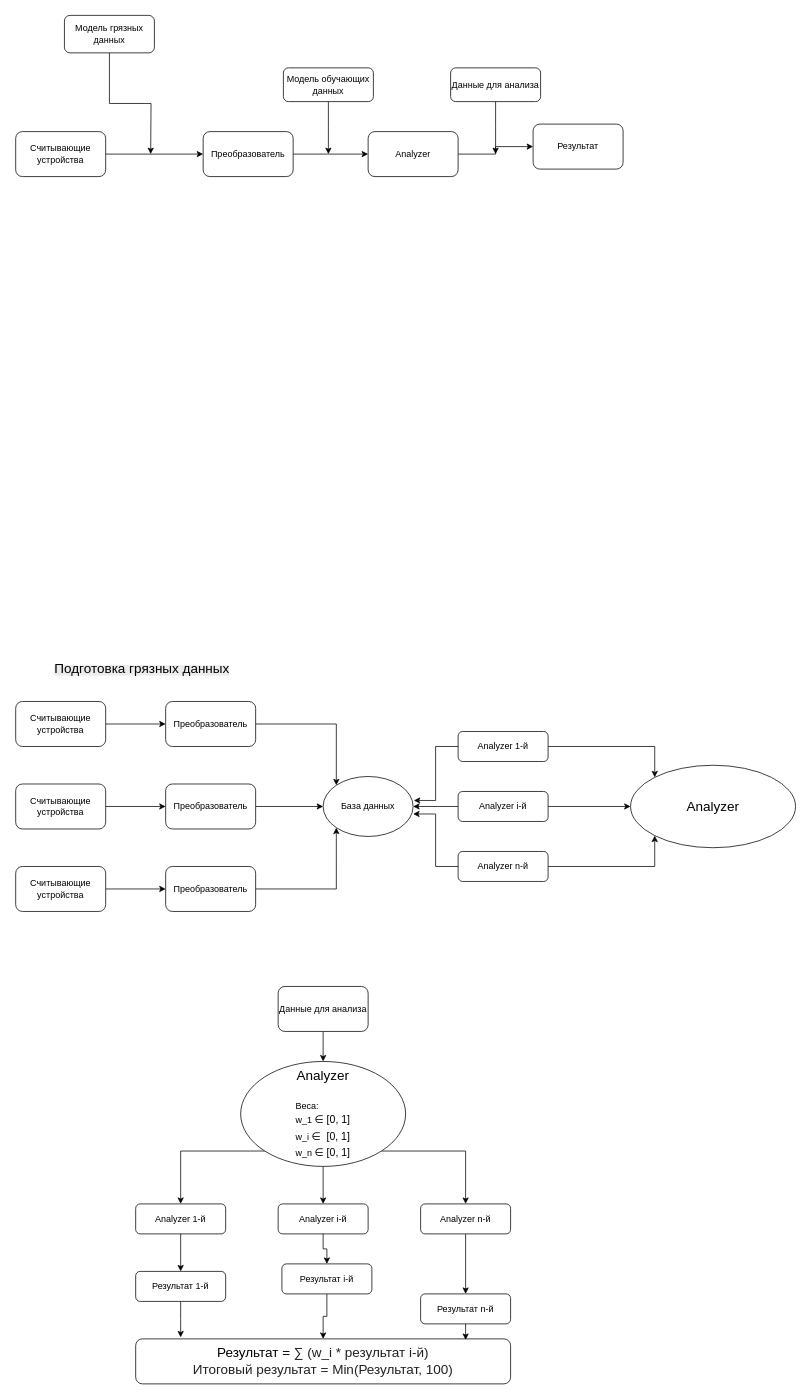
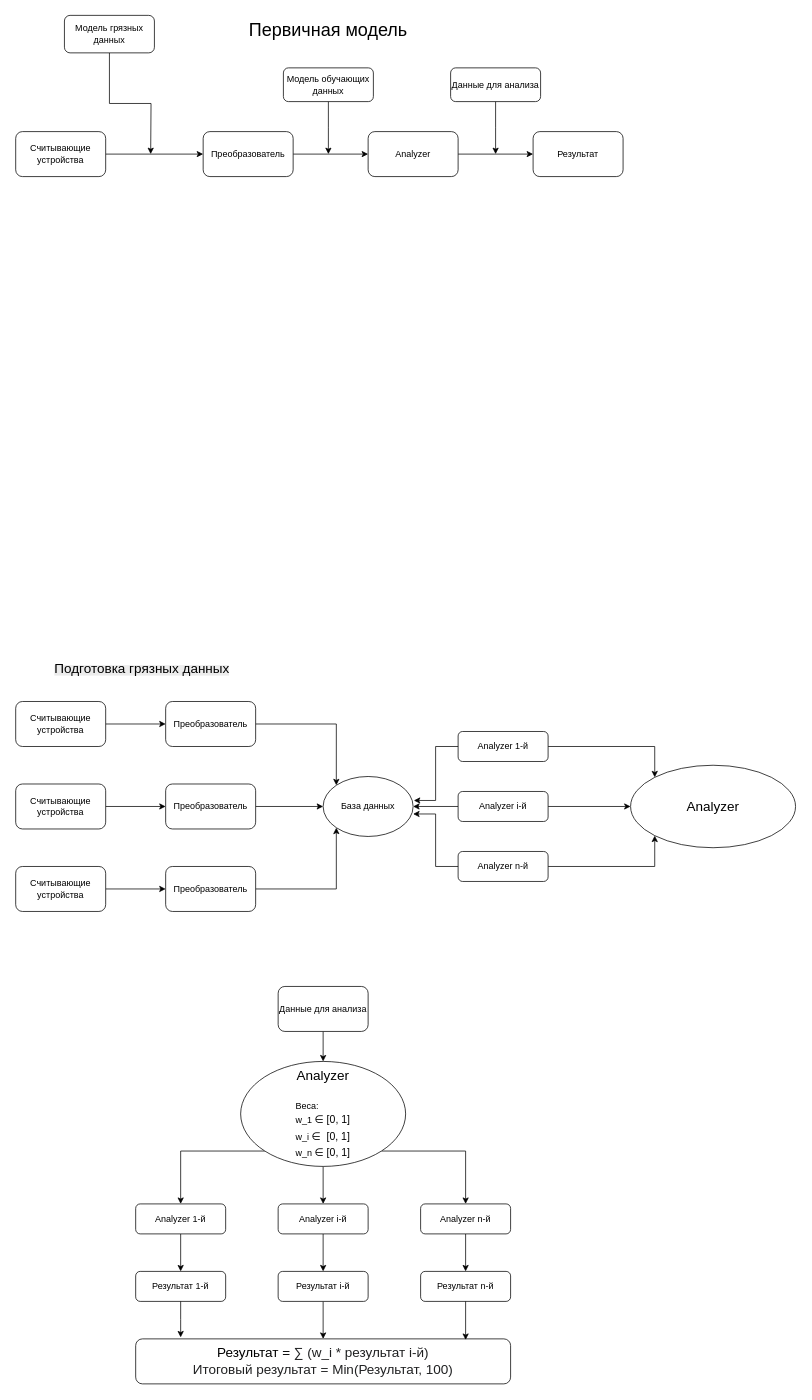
  <mxCell id="0" />
  <mxCell id="1" parent="0" />
  <mxCell id="2" style="edgeStyle=orthogonalEdgeStyle;rounded=0;orthogonalLoop=1;jettySize=auto;html=1;exitX=0.5;exitY=1;exitDx=0;exitDy=0;" edge="1" parent="1" source="3"><mxGeometry relative="1" as="geometry"><mxPoint x="437" y="205" as="targetPoint" /></mxGeometry></mxCell>
  <mxCell id="3" value="Модель обучающих данных" style="rounded=1;whiteSpace=wrap;html=1;" vertex="1" parent="1"><mxGeometry x="377" y="90" width="120" height="45" as="geometry" /></mxCell>
  <mxCell id="4" style="edgeStyle=orthogonalEdgeStyle;rounded=0;orthogonalLoop=1;jettySize=auto;html=1;exitX=0.5;exitY=1;exitDx=0;exitDy=0;" edge="1" parent="1" source="5"><mxGeometry relative="1" as="geometry"><mxPoint x="200" y="205" as="targetPoint" /></mxGeometry></mxCell>
  <mxCell id="5" value="Модель грязных данных" style="rounded=1;whiteSpace=wrap;html=1;" vertex="1" parent="1"><mxGeometry x="85" y="20" width="120" height="50" as="geometry" /></mxCell>
  <mxCell id="6" style="edgeStyle=orthogonalEdgeStyle;rounded=0;orthogonalLoop=1;jettySize=auto;html=1;exitX=1;exitY=0.5;exitDx=0;exitDy=0;entryX=0;entryY=0.5;entryDx=0;entryDy=0;" edge="1" parent="1" source="7" target="11"><mxGeometry relative="1" as="geometry" /></mxCell>
  <mxCell id="7" value="Преобразователь" style="rounded=1;whiteSpace=wrap;html=1;" vertex="1" parent="1"><mxGeometry x="270" y="175" width="120" height="60" as="geometry" /></mxCell>
  <mxCell id="8" style="edgeStyle=orthogonalEdgeStyle;rounded=0;orthogonalLoop=1;jettySize=auto;html=1;exitX=1;exitY=0.5;exitDx=0;exitDy=0;" edge="1" parent="1" source="9" target="7"><mxGeometry relative="1" as="geometry" /></mxCell>
  <mxCell id="9" value="Считывающие устройства" style="rounded=1;whiteSpace=wrap;html=1;" vertex="1" parent="1"><mxGeometry x="20" y="175" width="120" height="60" as="geometry" /></mxCell>
  <mxCell id="10" style="edgeStyle=orthogonalEdgeStyle;rounded=0;orthogonalLoop=1;jettySize=auto;html=1;exitX=1;exitY=0.5;exitDx=0;exitDy=0;entryX=0;entryY=0.5;entryDx=0;entryDy=0;" edge="1" parent="1" source="11" target="12"><mxGeometry relative="1" as="geometry" /></mxCell>
  <mxCell id="11" value="Analyzer" style="rounded=1;whiteSpace=wrap;html=1;" vertex="1" parent="1"><mxGeometry x="490" y="175" width="120" height="60" as="geometry" /></mxCell>
- <mxCell id="12" value="Результат" style="rounded=1;whiteSpace=wrap;html=1;" vertex="1" parent="1"><mxGeometry x="710" y="165" width="120" height="60" as="geometry" /></mxCell>
+ <mxCell id="12" value="Результат" style="rounded=1;whiteSpace=wrap;html=1;" vertex="1" parent="1"><mxGeometry x="710" y="175" width="120" height="60" as="geometry" /></mxCell>
+ <mxCell id="13" value="&lt;font style=&quot;font-size: 24px;&quot;&gt;Первичная модель&lt;/font&gt;" style="text;html=1;align=center;verticalAlign=middle;whiteSpace=wrap;rounded=0;" vertex="1" parent="1"><mxGeometry x="272" y="25" width="330" height="30" as="geometry" /></mxCell>
  <mxCell id="14" style="edgeStyle=orthogonalEdgeStyle;rounded=0;orthogonalLoop=1;jettySize=auto;html=1;exitX=0.5;exitY=1;exitDx=0;exitDy=0;" edge="1" parent="1" source="15"><mxGeometry relative="1" as="geometry"><mxPoint x="660" y="205" as="targetPoint" /></mxGeometry></mxCell>
  <mxCell id="15" value="Данные для анализа" style="rounded=1;whiteSpace=wrap;html=1;" vertex="1" parent="1"><mxGeometry x="600" y="90" width="120" height="45" as="geometry" /></mxCell>
  <mxCell id="16" style="edgeStyle=orthogonalEdgeStyle;rounded=0;orthogonalLoop=1;jettySize=auto;html=1;exitX=1;exitY=0.5;exitDx=0;exitDy=0;entryX=0;entryY=0;entryDx=0;entryDy=0;" edge="1" parent="1" source="17" target="20"><mxGeometry relative="1" as="geometry" /></mxCell>
  <mxCell id="17" value="Преобразователь" style="rounded=1;whiteSpace=wrap;html=1;" vertex="1" parent="1"><mxGeometry x="220" y="935" width="120" height="60" as="geometry" /></mxCell>
  <mxCell id="18" style="edgeStyle=orthogonalEdgeStyle;rounded=0;orthogonalLoop=1;jettySize=auto;html=1;exitX=1;exitY=0.5;exitDx=0;exitDy=0;" edge="1" parent="1" source="19" target="17"><mxGeometry relative="1" as="geometry" /></mxCell>
  <mxCell id="19" value="Считывающие устройства" style="rounded=1;whiteSpace=wrap;html=1;" vertex="1" parent="1"><mxGeometry x="20" y="935" width="120" height="60" as="geometry" /></mxCell>
  <mxCell id="20" value="База данных" style="ellipse;whiteSpace=wrap;html=1;" vertex="1" parent="1"><mxGeometry x="430" y="1035" width="120" height="80" as="geometry" /></mxCell>
  <mxCell id="21" style="edgeStyle=orthogonalEdgeStyle;rounded=0;orthogonalLoop=1;jettySize=auto;html=1;exitX=1;exitY=0.5;exitDx=0;exitDy=0;entryX=0;entryY=0.5;entryDx=0;entryDy=0;" edge="1" parent="1" source="22" target="20"><mxGeometry relative="1" as="geometry" /></mxCell>
  <mxCell id="22" value="Преобразователь" style="rounded=1;whiteSpace=wrap;html=1;" vertex="1" parent="1"><mxGeometry x="220" y="1045" width="120" height="60" as="geometry" /></mxCell>
  <mxCell id="23" style="edgeStyle=orthogonalEdgeStyle;rounded=0;orthogonalLoop=1;jettySize=auto;html=1;exitX=1;exitY=0.5;exitDx=0;exitDy=0;" edge="1" parent="1" source="24" target="22"><mxGeometry relative="1" as="geometry" /></mxCell>
  <mxCell id="24" value="Считывающие устройства" style="rounded=1;whiteSpace=wrap;html=1;" vertex="1" parent="1"><mxGeometry x="20" y="1045" width="120" height="60" as="geometry" /></mxCell>
  <mxCell id="25" style="edgeStyle=orthogonalEdgeStyle;rounded=0;orthogonalLoop=1;jettySize=auto;html=1;exitX=1;exitY=0.5;exitDx=0;exitDy=0;entryX=0;entryY=1;entryDx=0;entryDy=0;" edge="1" parent="1" source="26" target="20"><mxGeometry relative="1" as="geometry" /></mxCell>
  <mxCell id="26" value="Преобразователь" style="rounded=1;whiteSpace=wrap;html=1;" vertex="1" parent="1"><mxGeometry x="220" y="1155" width="120" height="60" as="geometry" /></mxCell>
  <mxCell id="27" style="edgeStyle=orthogonalEdgeStyle;rounded=0;orthogonalLoop=1;jettySize=auto;html=1;exitX=1;exitY=0.5;exitDx=0;exitDy=0;" edge="1" parent="1" source="28" target="26"><mxGeometry relative="1" as="geometry" /></mxCell>
  <mxCell id="28" value="Считывающие устройства" style="rounded=1;whiteSpace=wrap;html=1;" vertex="1" parent="1"><mxGeometry x="20" y="1155" width="120" height="60" as="geometry" /></mxCell>
  <mxCell id="29" value="&lt;span style=&quot;color: rgb(0, 0, 0); font-family: Helvetica; font-style: normal; font-variant-ligatures: normal; font-variant-caps: normal; font-weight: 400; letter-spacing: normal; orphans: 2; text-align: center; text-indent: 0px; text-transform: none; widows: 2; word-spacing: 0px; -webkit-text-stroke-width: 0px; white-space: normal; background-color: rgb(236, 236, 236); text-decoration-thickness: initial; text-decoration-style: initial; text-decoration-color: initial; float: none; display: inline !important;&quot;&gt;&lt;font style=&quot;font-size: 18px;&quot;&gt;Подготовка грязных данных&lt;/font&gt;&lt;/span&gt;" style="text;whiteSpace=wrap;html=1;" vertex="1" parent="1"><mxGeometry x="70" y="875" width="280" height="50" as="geometry" /></mxCell>
  <mxCell id="30" style="edgeStyle=orthogonalEdgeStyle;rounded=0;orthogonalLoop=1;jettySize=auto;html=1;exitX=1;exitY=0.5;exitDx=0;exitDy=0;entryX=0;entryY=0;entryDx=0;entryDy=0;" edge="1" parent="1" source="31" target="39"><mxGeometry relative="1" as="geometry" /></mxCell>
  <mxCell id="31" value="Analyzer 1-й" style="rounded=1;whiteSpace=wrap;html=1;" vertex="1" parent="1"><mxGeometry x="610" y="975" width="120" height="40" as="geometry" /></mxCell>
  <mxCell id="32" style="edgeStyle=orthogonalEdgeStyle;rounded=0;orthogonalLoop=1;jettySize=auto;html=1;exitX=0;exitY=0.5;exitDx=0;exitDy=0;entryX=1.008;entryY=0.4;entryDx=0;entryDy=0;entryPerimeter=0;" edge="1" parent="1" source="31" target="20"><mxGeometry relative="1" as="geometry" /></mxCell>
  <mxCell id="33" style="edgeStyle=orthogonalEdgeStyle;rounded=0;orthogonalLoop=1;jettySize=auto;html=1;exitX=0;exitY=0.5;exitDx=0;exitDy=0;entryX=1;entryY=0.5;entryDx=0;entryDy=0;" edge="1" parent="1" source="35" target="20"><mxGeometry relative="1" as="geometry" /></mxCell>
  <mxCell id="34" style="edgeStyle=orthogonalEdgeStyle;rounded=0;orthogonalLoop=1;jettySize=auto;html=1;exitX=1;exitY=0.5;exitDx=0;exitDy=0;" edge="1" parent="1" source="35" target="39"><mxGeometry relative="1" as="geometry" /></mxCell>
  <mxCell id="35" value="Analyzer i-й" style="rounded=1;whiteSpace=wrap;html=1;" vertex="1" parent="1"><mxGeometry x="610" y="1055" width="120" height="40" as="geometry" /></mxCell>
  <mxCell id="36" style="edgeStyle=orthogonalEdgeStyle;rounded=0;orthogonalLoop=1;jettySize=auto;html=1;exitX=1;exitY=0.5;exitDx=0;exitDy=0;entryX=0;entryY=1;entryDx=0;entryDy=0;" edge="1" parent="1" source="37" target="39"><mxGeometry relative="1" as="geometry" /></mxCell>
  <mxCell id="37" value="Analyzer n-й" style="rounded=1;whiteSpace=wrap;html=1;" vertex="1" parent="1"><mxGeometry x="610" y="1135" width="120" height="40" as="geometry" /></mxCell>
  <mxCell id="38" style="edgeStyle=orthogonalEdgeStyle;rounded=0;orthogonalLoop=1;jettySize=auto;html=1;exitX=0;exitY=0.5;exitDx=0;exitDy=0;entryX=1;entryY=0.625;entryDx=0;entryDy=0;entryPerimeter=0;" edge="1" parent="1" source="37" target="20"><mxGeometry relative="1" as="geometry" /></mxCell>
  <mxCell id="39" value="&lt;font style=&quot;font-size: 18px;&quot;&gt;Analyzer&lt;/font&gt;" style="ellipse;whiteSpace=wrap;html=1;" vertex="1" parent="1"><mxGeometry x="840" y="1020" width="220" height="110" as="geometry" /></mxCell>
  <mxCell id="40" style="edgeStyle=orthogonalEdgeStyle;rounded=0;orthogonalLoop=1;jettySize=auto;html=1;exitX=0;exitY=1;exitDx=0;exitDy=0;" edge="1" parent="1" source="43" target="45"><mxGeometry relative="1" as="geometry" /></mxCell>
  <mxCell id="41" style="edgeStyle=orthogonalEdgeStyle;rounded=0;orthogonalLoop=1;jettySize=auto;html=1;exitX=0.5;exitY=1;exitDx=0;exitDy=0;entryX=0.5;entryY=0;entryDx=0;entryDy=0;" edge="1" parent="1" source="43" target="47"><mxGeometry relative="1" as="geometry" /></mxCell>
  <mxCell id="42" style="edgeStyle=orthogonalEdgeStyle;rounded=0;orthogonalLoop=1;jettySize=auto;html=1;exitX=1;exitY=1;exitDx=0;exitDy=0;entryX=0.5;entryY=0;entryDx=0;entryDy=0;" edge="1" parent="1" source="43" target="49"><mxGeometry relative="1" as="geometry" /></mxCell>
  <mxCell id="43" value="&lt;font style=&quot;font-size: 18px;&quot;&gt;Analyzer&lt;/font&gt;&lt;div&gt;&lt;span style=&quot;font-size: 18px;&quot;&gt;&lt;br&gt;&lt;/span&gt;&lt;div style=&quot;text-align: left;&quot;&gt;&lt;span style=&quot;background-color: rgb(255, 255, 255);&quot;&gt;Веса:&lt;/span&gt;&lt;/div&gt;&lt;div style=&quot;text-align: left;&quot;&gt;&lt;font style=&quot;font-size: 18px; background-color: light-dark(#ffffff, var(--ge-dark-color, #121212));&quot;&gt;&lt;span style=&quot;font-size: 12px;&quot;&gt;w_1&amp;nbsp;&lt;/span&gt;&lt;span style=&quot;font-family: sans-serif; font-size: 14px;&quot;&gt;∈ [0, 1]&lt;/span&gt;&lt;/font&gt;&lt;/div&gt;&lt;div style=&quot;text-align: left;&quot;&gt;&lt;font style=&quot;font-size: 18px;&quot;&gt;&lt;span style=&quot;font-family: sans-serif; font-size: 14px; background-color: light-dark(#ffffff, var(--ge-dark-color, #121212));&quot;&gt;&lt;span style=&quot;font-family: Helvetica; font-size: 12px;&quot;&gt;w_i&amp;nbsp;&lt;/span&gt;&lt;span&gt;∈&amp;nbsp; [0, 1]&lt;/span&gt;&lt;/span&gt;&lt;/font&gt;&lt;/div&gt;&lt;div style=&quot;text-align: left;&quot;&gt;&lt;font style=&quot;font-size: 18px;&quot;&gt;&lt;span style=&quot;font-family: sans-serif; font-size: 14px;&quot;&gt;&lt;span style=&quot;background-color: light-dark(#ffffff, var(--ge-dark-color, #121212));&quot;&gt;&lt;span style=&quot;font-family: Helvetica; font-size: 12px;&quot;&gt;w_n&amp;nbsp;&lt;/span&gt;&lt;span&gt;∈ [0, 1]&lt;/span&gt;&lt;/span&gt;&lt;/span&gt;&lt;/font&gt;&lt;/div&gt;&lt;/div&gt;" style="ellipse;whiteSpace=wrap;html=1;" vertex="1" parent="1"><mxGeometry x="320" y="1415" width="220" height="140" as="geometry" /></mxCell>
  <mxCell id="44" style="edgeStyle=orthogonalEdgeStyle;rounded=0;orthogonalLoop=1;jettySize=auto;html=1;exitX=0.5;exitY=1;exitDx=0;exitDy=0;entryX=0.5;entryY=0;entryDx=0;entryDy=0;" edge="1" parent="1" source="45" target="52"><mxGeometry relative="1" as="geometry" /></mxCell>
  <mxCell id="45" value="Analyzer 1-й" style="rounded=1;whiteSpace=wrap;html=1;" vertex="1" parent="1"><mxGeometry x="180" y="1605" width="120" height="40" as="geometry" /></mxCell>
  <mxCell id="46" style="edgeStyle=orthogonalEdgeStyle;rounded=0;orthogonalLoop=1;jettySize=auto;html=1;exitX=0.5;exitY=1;exitDx=0;exitDy=0;entryX=0.5;entryY=0;entryDx=0;entryDy=0;" edge="1" parent="1" source="47" target="54"><mxGeometry relative="1" as="geometry" /></mxCell>
  <mxCell id="47" value="Analyzer i-й" style="rounded=1;whiteSpace=wrap;html=1;" vertex="1" parent="1"><mxGeometry x="370" y="1605" width="120" height="40" as="geometry" /></mxCell>
  <mxCell id="48" style="edgeStyle=orthogonalEdgeStyle;rounded=0;orthogonalLoop=1;jettySize=auto;html=1;exitX=0.5;exitY=1;exitDx=0;exitDy=0;entryX=0.5;entryY=0;entryDx=0;entryDy=0;" edge="1" parent="1" source="49" target="55"><mxGeometry relative="1" as="geometry" /></mxCell>
  <mxCell id="49" value="Analyzer n-й" style="rounded=1;whiteSpace=wrap;html=1;" vertex="1" parent="1"><mxGeometry x="560" y="1605" width="120" height="40" as="geometry" /></mxCell>
  <mxCell id="50" style="edgeStyle=orthogonalEdgeStyle;rounded=0;orthogonalLoop=1;jettySize=auto;html=1;exitX=0.5;exitY=1;exitDx=0;exitDy=0;entryX=0.5;entryY=0;entryDx=0;entryDy=0;" edge="1" parent="1" source="51" target="43"><mxGeometry relative="1" as="geometry" /></mxCell>
  <mxCell id="51" value="Данные для анализа" style="rounded=1;whiteSpace=wrap;html=1;" vertex="1" parent="1"><mxGeometry x="370" y="1315" width="120" height="60" as="geometry" /></mxCell>
  <mxCell id="52" value="Результат 1-й" style="rounded=1;whiteSpace=wrap;html=1;" vertex="1" parent="1"><mxGeometry x="180" y="1695" width="120" height="40" as="geometry" /></mxCell>
  <mxCell id="53" style="edgeStyle=orthogonalEdgeStyle;rounded=0;orthogonalLoop=1;jettySize=auto;html=1;exitX=0.5;exitY=1;exitDx=0;exitDy=0;entryX=0.5;entryY=0;entryDx=0;entryDy=0;" edge="1" parent="1" source="54" target="56"><mxGeometry relative="1" as="geometry" /></mxCell>
- <mxCell id="54" value="Результат i-й" style="rounded=1;whiteSpace=wrap;html=1;" vertex="1" parent="1"><mxGeometry x="375" y="1685" width="120" height="40" as="geometry" /></mxCell>
- <mxCell id="55" value="Результат n-й" style="rounded=1;whiteSpace=wrap;html=1;" vertex="1" parent="1"><mxGeometry x="560" y="1725" width="120" height="40" as="geometry" /></mxCell>
+ <mxCell id="54" value="Результат i-й" style="rounded=1;whiteSpace=wrap;html=1;" vertex="1" parent="1"><mxGeometry x="370" y="1695" width="120" height="40" as="geometry" /></mxCell>
+ <mxCell id="55" value="Результат n-й" style="rounded=1;whiteSpace=wrap;html=1;" vertex="1" parent="1"><mxGeometry x="560" y="1695" width="120" height="40" as="geometry" /></mxCell>
  <mxCell id="56" value="&lt;font style=&quot;font-size: 18px;&quot;&gt;Результат =&amp;nbsp;&lt;span style=&quot;color: rgb(32, 33, 34); font-family: sans-serif; text-align: start; background-color: rgb(255, 255, 255);&quot;&gt;∑ (w_i * результат i-й)&lt;/span&gt;&lt;/font&gt;&lt;div style=&quot;text-align: start;&quot;&gt;&lt;font face=&quot;sans-serif&quot; color=&quot;#202122&quot;&gt;&lt;span style=&quot;font-size: 18px; background-color: rgb(255, 255, 255);&quot;&gt;Итоговый результат = Min(Результат, 100)&lt;/span&gt;&lt;/font&gt;&lt;/div&gt;" style="rounded=1;whiteSpace=wrap;html=1;align=center;" vertex="1" parent="1"><mxGeometry x="180" y="1785" width="500" height="60" as="geometry" /></mxCell>
  <mxCell id="57" style="edgeStyle=orthogonalEdgeStyle;rounded=0;orthogonalLoop=1;jettySize=auto;html=1;exitX=0.5;exitY=1;exitDx=0;exitDy=0;" edge="1" parent="1" source="52"><mxGeometry relative="1" as="geometry"><mxPoint x="240" y="1783" as="targetPoint" /></mxGeometry></mxCell>
  <mxCell id="58" style="edgeStyle=orthogonalEdgeStyle;rounded=0;orthogonalLoop=1;jettySize=auto;html=1;exitX=0.5;exitY=1;exitDx=0;exitDy=0;entryX=0.88;entryY=0.023;entryDx=0;entryDy=0;entryPerimeter=0;" edge="1" parent="1" source="55" target="56"><mxGeometry relative="1" as="geometry" /></mxCell>
